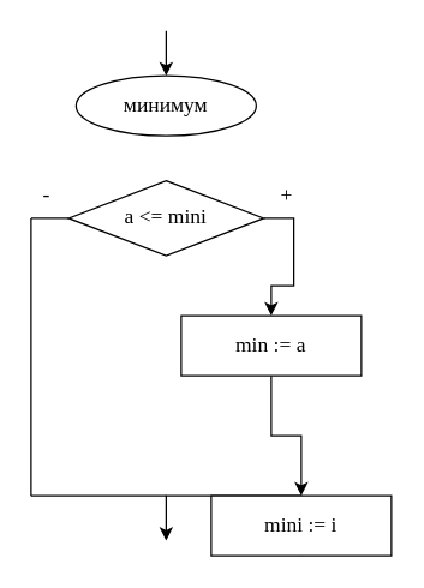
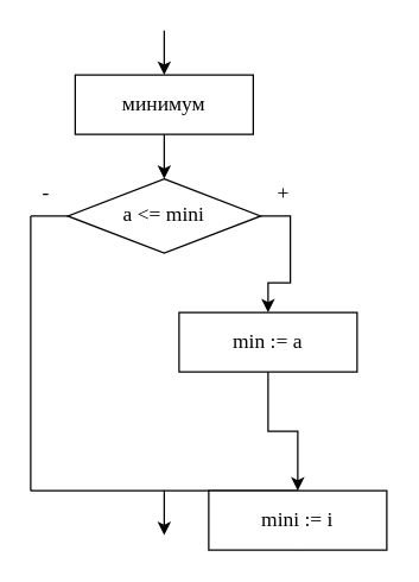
  <mxCell id="0" />
  <mxCell id="1" parent="0" />
- <mxCell id="3" value="&lt;font face=&quot;Lucida Console&quot; style=&quot;font-size: 14px&quot;&gt;минимум&lt;/font&gt;" style="ellipse;whiteSpace=wrap;html=1;" parent="1" vertex="1"><mxGeometry x="50" y="50" width="120" height="40" as="geometry" /></mxCell>
+ <mxCell id="2" style="edgeStyle=orthogonalEdgeStyle;rounded=0;orthogonalLoop=1;jettySize=auto;html=1;exitX=0.5;exitY=1;exitDx=0;exitDy=0;entryX=0.5;entryY=0;entryDx=0;entryDy=0;" parent="1" source="3" target="6" edge="1"><mxGeometry relative="1" as="geometry" /></mxCell>
+ <mxCell id="3" value="&lt;font face=&quot;Lucida Console&quot; style=&quot;font-size: 14px&quot;&gt;минимум&lt;/font&gt;" style="whiteSpace=wrap;html=1;rounded=0;" parent="1" vertex="1"><mxGeometry x="50" y="50" width="120" height="40" as="geometry" /></mxCell>
  <mxCell id="4" value="" style="endArrow=classic;html=1;entryX=0.5;entryY=0;entryDx=0;entryDy=0;" parent="1" target="3" edge="1"><mxGeometry width="50" height="50" relative="1" as="geometry"><mxPoint x="110" y="20" as="sourcePoint" /><mxPoint x="150" y="220" as="targetPoint" /></mxGeometry></mxCell>
  <mxCell id="5" style="edgeStyle=orthogonalEdgeStyle;rounded=0;orthogonalLoop=1;jettySize=auto;html=1;exitX=1;exitY=0.5;exitDx=0;exitDy=0;entryX=0.5;entryY=0;entryDx=0;entryDy=0;" parent="1" source="6" target="8" edge="1"><mxGeometry relative="1" as="geometry" /></mxCell>
  <mxCell id="6" value="&lt;font style=&quot;font-size: 14px&quot; face=&quot;Lucida Console&quot;&gt;a &amp;lt;= mini&lt;/font&gt;" style="rhombus;whiteSpace=wrap;html=1;" parent="1" vertex="1"><mxGeometry x="45" y="120" width="130" height="50" as="geometry" /></mxCell>
  <mxCell id="7" style="edgeStyle=orthogonalEdgeStyle;rounded=0;orthogonalLoop=1;jettySize=auto;html=1;exitX=0.5;exitY=1;exitDx=0;exitDy=0;entryX=0.5;entryY=0;entryDx=0;entryDy=0;" parent="1" source="8" target="13" edge="1"><mxGeometry relative="1" as="geometry" /></mxCell>
  <mxCell id="8" value="&lt;font style=&quot;font-size: 14px&quot; face=&quot;Lucida Console&quot;&gt;min := a&lt;/font&gt;" style="rounded=0;whiteSpace=wrap;html=1;" parent="1" vertex="1"><mxGeometry x="120" y="210" width="120" height="40" as="geometry" /></mxCell>
  <mxCell id="9" value="" style="endArrow=none;html=1;entryX=0;entryY=0.5;entryDx=0;entryDy=0;" parent="1" target="6" edge="1"><mxGeometry width="50" height="50" relative="1" as="geometry"><mxPoint x="20" y="145" as="sourcePoint" /><mxPoint x="150" y="220" as="targetPoint" /></mxGeometry></mxCell>
  <mxCell id="10" value="" style="endArrow=none;html=1;" parent="1" edge="1"><mxGeometry width="50" height="50" relative="1" as="geometry"><mxPoint x="20" y="330" as="sourcePoint" /><mxPoint x="20" y="145" as="targetPoint" /></mxGeometry></mxCell>
  <mxCell id="11" value="" style="endArrow=none;html=1;" parent="1" edge="1"><mxGeometry width="50" height="50" relative="1" as="geometry"><mxPoint x="20" y="330" as="sourcePoint" /><mxPoint x="110" y="330" as="targetPoint" /></mxGeometry></mxCell>
  <mxCell id="12" style="edgeStyle=orthogonalEdgeStyle;rounded=0;orthogonalLoop=1;jettySize=auto;html=1;exitX=0.5;exitY=1;exitDx=0;exitDy=0;" parent="1" source="13" edge="1"><mxGeometry relative="1" as="geometry"><mxPoint x="110" y="360" as="targetPoint" /><Array as="points"><mxPoint x="200" y="330" /><mxPoint x="110" y="330" /></Array></mxGeometry></mxCell>
  <mxCell id="13" value="&lt;font style=&quot;font-size: 14px&quot; face=&quot;Lucida Console&quot;&gt;mini := i&lt;/font&gt;" style="rounded=0;whiteSpace=wrap;html=1;" parent="1" vertex="1"><mxGeometry x="140" y="330" width="120" height="40" as="geometry" /></mxCell>
  <mxCell id="14" value="&lt;font face=&quot;Lucida Console&quot; style=&quot;font-size: 14px&quot;&gt;-&lt;/font&gt;" style="text;html=1;align=center;verticalAlign=middle;resizable=0;points=[];autosize=1;" vertex="1" parent="1"><mxGeometry x="20" y="120" width="20" height="20" as="geometry" /></mxCell>
  <mxCell id="15" value="&lt;font face=&quot;Lucida Console&quot; style=&quot;font-size: 14px&quot;&gt;+&lt;/font&gt;" style="text;html=1;align=center;verticalAlign=middle;resizable=0;points=[];autosize=1;" vertex="1" parent="1"><mxGeometry x="180" y="120" width="20" height="20" as="geometry" /></mxCell>
